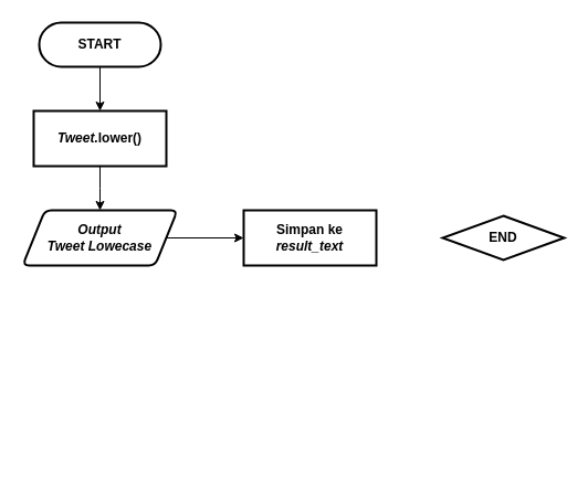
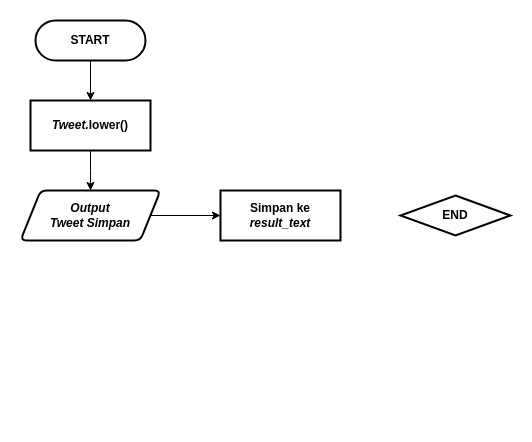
  <mxCell id="0" />
  <mxCell id="1" parent="0" />
  <mxCell id="2" style="edgeStyle=orthogonalEdgeStyle;rounded=0;orthogonalLoop=1;jettySize=auto;html=1;entryX=0.5;entryY=0;entryDx=0;entryDy=0;entryPerimeter=0;fontSize=12;" parent="1" edge="1"><mxGeometry relative="1" as="geometry"><mxPoint x="70" y="380" as="sourcePoint" /><Array as="points"><mxPoint x="70" y="420" /><mxPoint x="170" y="420" /><mxPoint x="170" y="80" /><mxPoint x="270" y="80" /></Array></mxGeometry></mxCell>
  <mxCell id="3" style="edgeStyle=orthogonalEdgeStyle;rounded=0;orthogonalLoop=1;jettySize=auto;html=1;entryX=0.5;entryY=0;entryDx=0;entryDy=0;entryPerimeter=0;fontSize=12;" edge="1" parent="1"><mxGeometry relative="1" as="geometry"><mxPoint x="80" y="380" as="sourcePoint" /><Array as="points"><mxPoint x="80" y="420" /><mxPoint x="180" y="420" /><mxPoint x="180" y="80" /><mxPoint x="280" y="80" /></Array></mxGeometry></mxCell>
  <mxCell id="4" style="edgeStyle=orthogonalEdgeStyle;rounded=0;orthogonalLoop=1;jettySize=auto;html=1;entryX=0.5;entryY=0;entryDx=0;entryDy=0;" edge="1" parent="1" source="5" target="7"><mxGeometry relative="1" as="geometry" /></mxCell>
  <mxCell id="5" value="&lt;b style=&quot;font-size: 12px;&quot;&gt;START&lt;/b&gt;" style="rounded=1;whiteSpace=wrap;html=1;absoluteArcSize=1;arcSize=140;strokeWidth=2;fontSize=12;" vertex="1" parent="1"><mxGeometry x="35" y="20" width="110" height="40" as="geometry" /></mxCell>
  <mxCell id="6" style="edgeStyle=orthogonalEdgeStyle;rounded=0;orthogonalLoop=1;jettySize=auto;html=1;" edge="1" parent="1" source="7"><mxGeometry relative="1" as="geometry"><mxPoint x="90" y="190" as="targetPoint" /></mxGeometry></mxCell>
  <mxCell id="7" value="&lt;b&gt;&lt;i&gt;Tweet.&lt;/i&gt;lower()&lt;/b&gt;" style="rounded=1;whiteSpace=wrap;html=1;absoluteArcSize=1;arcSize=0;strokeWidth=2;fontSize=12;" vertex="1" parent="1"><mxGeometry x="30" y="100" width="120" height="50" as="geometry" /></mxCell>
  <mxCell id="8" style="edgeStyle=orthogonalEdgeStyle;rounded=0;orthogonalLoop=1;jettySize=auto;html=1;entryX=0;entryY=0.5;entryDx=0;entryDy=0;" edge="1" parent="1" source="9" target="10"><mxGeometry relative="1" as="geometry" /></mxCell>
- <mxCell id="9" value="&lt;i&gt;Output &lt;br&gt;Tweet Lowecase&lt;/i&gt;" style="shape=parallelogram;html=1;strokeWidth=2;perimeter=parallelogramPerimeter;whiteSpace=wrap;rounded=1;arcSize=12;size=0.144;fontSize=12;fontStyle=1" vertex="1" parent="1"><mxGeometry x="20" y="190" width="140" height="50" as="geometry" /></mxCell>
+ <mxCell id="9" value="&lt;i&gt;Output &lt;br&gt;Tweet Simpan&lt;/i&gt;" style="shape=parallelogram;html=1;strokeWidth=2;perimeter=parallelogramPerimeter;whiteSpace=wrap;rounded=1;arcSize=12;size=0.144;fontSize=12;fontStyle=1" vertex="1" parent="1"><mxGeometry x="20" y="190" width="140" height="50" as="geometry" /></mxCell>
  <mxCell id="10" value="&lt;span style=&quot;font-family: &amp;#34;helvetica&amp;#34;&quot;&gt;&lt;b&gt;Simpan ke&lt;br&gt;&lt;i&gt;result_text&lt;/i&gt;&lt;/b&gt;&lt;/span&gt;" style="rounded=1;whiteSpace=wrap;html=1;absoluteArcSize=1;arcSize=0;strokeWidth=2;fontSize=12;" vertex="1" parent="1"><mxGeometry x="220" y="190" width="120" height="50" as="geometry" /></mxCell>
  <mxCell id="11" value="&lt;b&gt;END&lt;/b&gt;" style="rhombus;whiteSpace=wrap;html=1;absoluteArcSize=1;arcSize=140;strokeWidth=2;fontSize=12;" vertex="1" parent="1"><mxGeometry x="400" y="195" width="110" height="40" as="geometry" /></mxCell>
